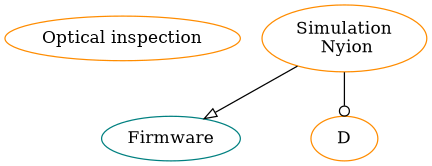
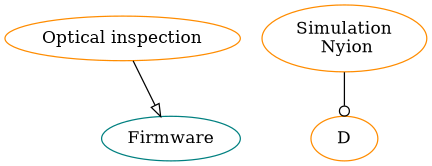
  digraph {
    node [color=darkorange]
    n1 [label="Optical inspection"]
    n2 [label="Simulation\n Nyion"]
    n3 [color=teal label=Firmware]
    D
-   n2 -> n3 [arrowhead=onormal]
+   n1 -> n3 [arrowhead=onormal]
    n2 -> D [arrowhead=odot]
  }
